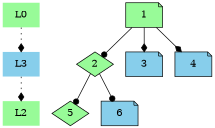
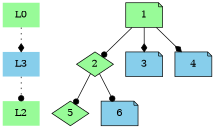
  digraph {
    node [fillcolor=palegreen shape=note style=filled fontcolor=black]
    edge [arrowhead=dot]
    L0 [shape=plaintext fontcolor=""]
    n2 [fillcolor=skyblue label=L3 shape=plaintext fontcolor=""]
    L2 [shape=plaintext fontcolor=""]
    2 [shape=diamond]
    1
    3 [fillcolor=skyblue]
    4 [fillcolor=skyblue]
    5 [shape=diamond]
    6 [fillcolor=skyblue]
    subgraph sub_1 {
      L0
      n2
      L2
    }
    L0 -> n2 [arrowhead=diamond style=dotted]
-   n2 -> L2 [arrowhead=diamond style=dotted]
+   n2 -> L2 [style=dotted]
    2 -> 5
    2 -> 6
    1 -> 2
    1 -> 3 [arrowhead=diamond]
    1 -> 4 [arrowhead=diamond]
  }
